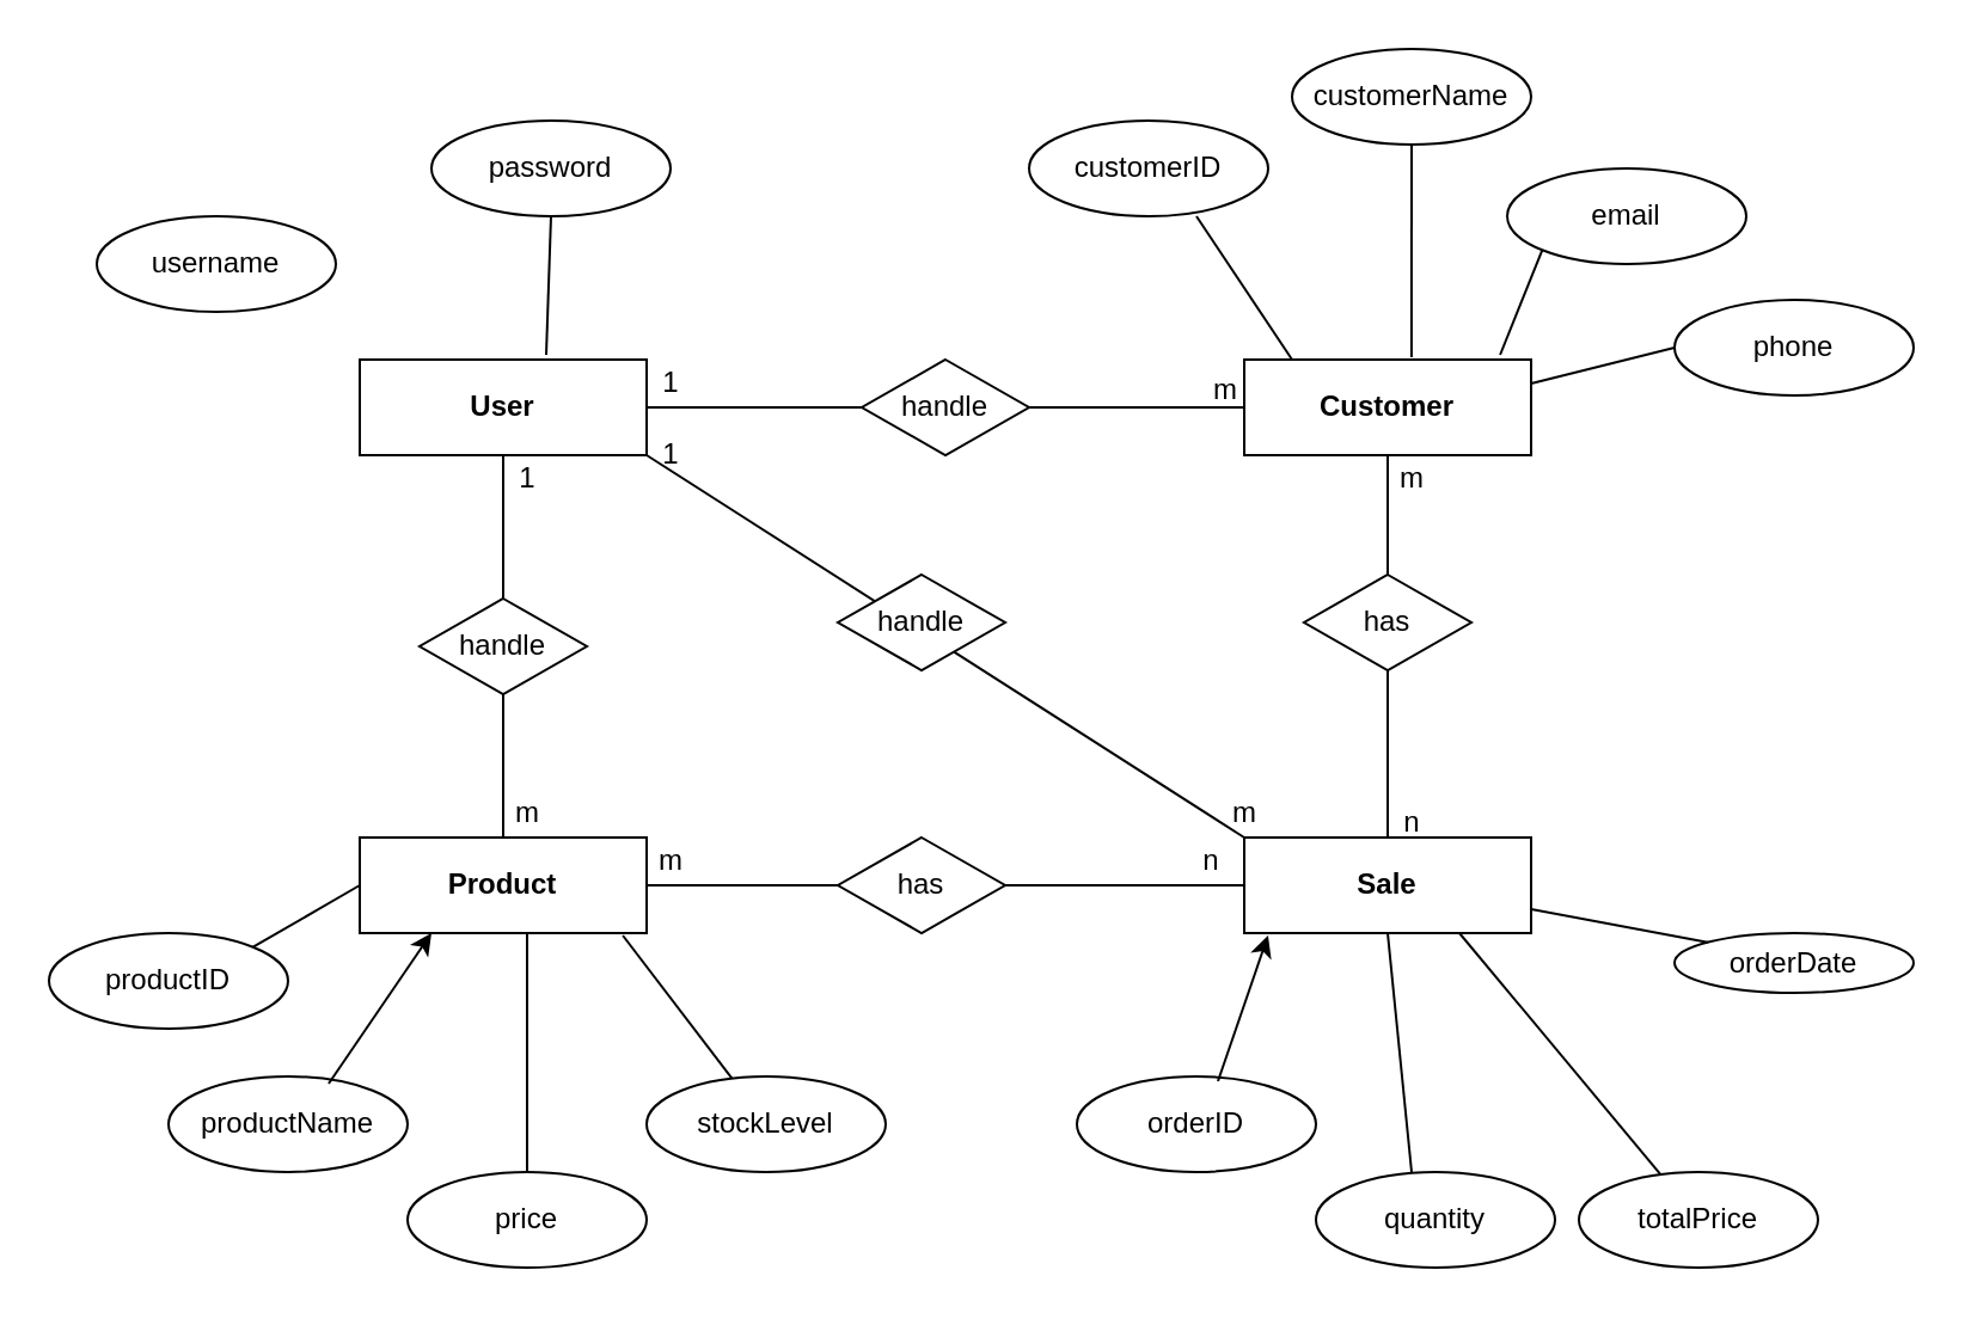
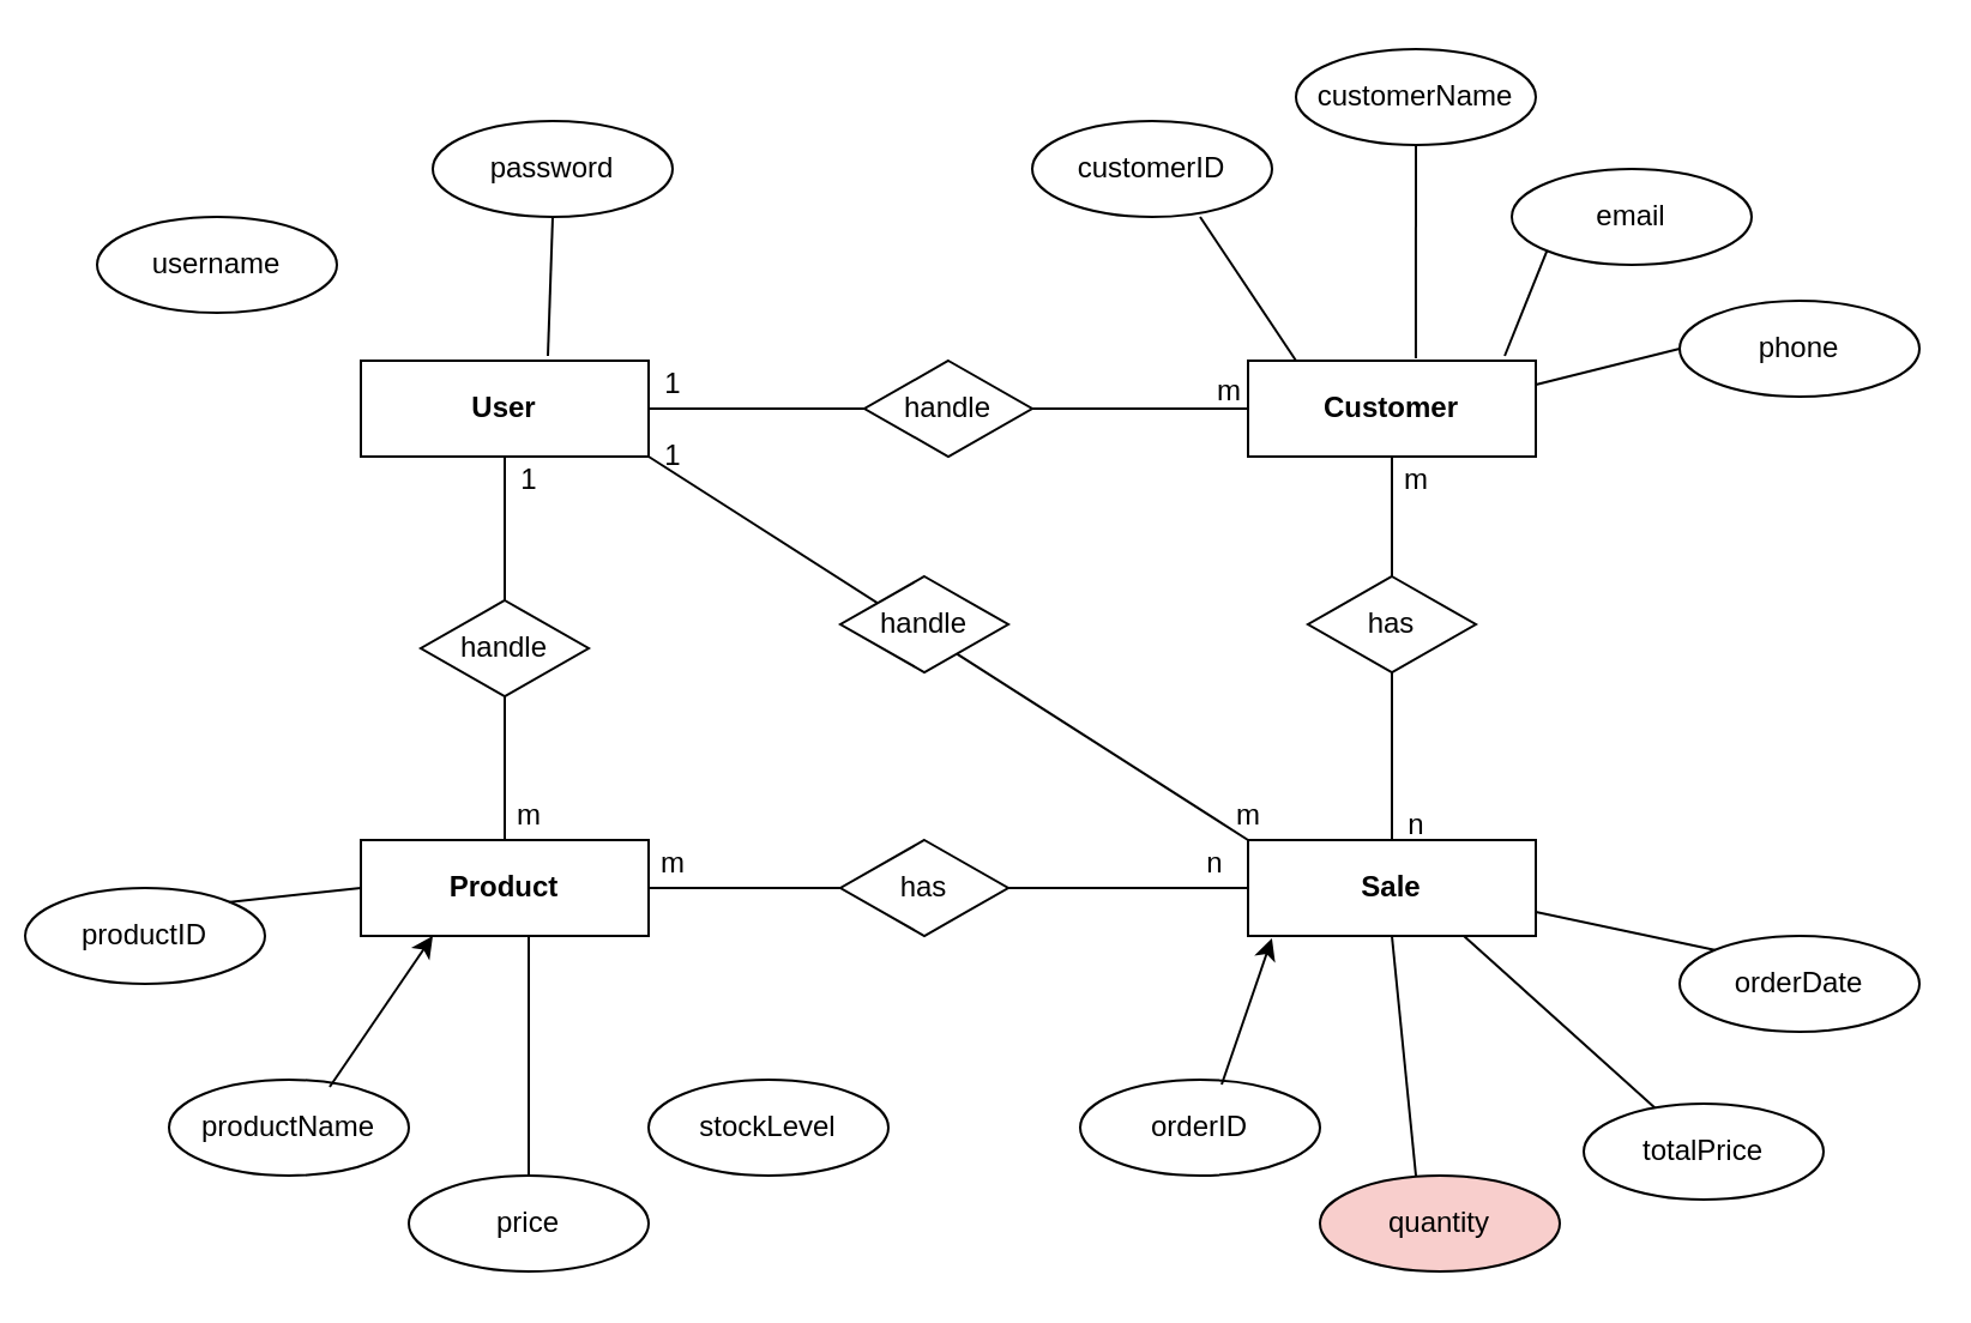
  <mxCell id="0" />
  <mxCell id="1" parent="0" />
  <mxCell id="2" value="&lt;b&gt;User&lt;/b&gt;" style="rounded=0;whiteSpace=wrap;html=1;" parent="1" vertex="1"><mxGeometry x="150" y="150" width="120" height="40" as="geometry" /></mxCell>
  <mxCell id="3" value="&lt;b&gt;Customer&lt;/b&gt;" style="rounded=0;whiteSpace=wrap;html=1;" parent="1" vertex="1"><mxGeometry x="520" y="150" width="120" height="40" as="geometry" /></mxCell>
  <mxCell id="4" value="&lt;b&gt;Product&lt;/b&gt;" style="rounded=0;whiteSpace=wrap;html=1;" parent="1" vertex="1"><mxGeometry x="150" y="350" width="120" height="40" as="geometry" /></mxCell>
  <mxCell id="5" value="&lt;b&gt;Sale&lt;/b&gt;" style="rounded=0;whiteSpace=wrap;html=1;" parent="1" vertex="1"><mxGeometry x="520" y="350" width="120" height="40" as="geometry" /></mxCell>
  <mxCell id="6" value="username" style="ellipse;whiteSpace=wrap;html=1;" parent="1" vertex="1"><mxGeometry x="40" y="90" width="100" height="40" as="geometry" /></mxCell>
  <mxCell id="7" value="password" style="ellipse;whiteSpace=wrap;html=1;" parent="1" vertex="1"><mxGeometry x="180" y="50" width="100" height="40" as="geometry" /></mxCell>
  <mxCell id="8" value="customerID" style="ellipse;whiteSpace=wrap;html=1;" parent="1" vertex="1"><mxGeometry x="430" y="50" width="100" height="40" as="geometry" /></mxCell>
  <mxCell id="9" value="customerName" style="ellipse;whiteSpace=wrap;html=1;" parent="1" vertex="1"><mxGeometry x="540" y="20" width="100" height="40" as="geometry" /></mxCell>
  <mxCell id="10" value="email" style="ellipse;whiteSpace=wrap;html=1;" parent="1" vertex="1"><mxGeometry x="630" y="70" width="100" height="40" as="geometry" /></mxCell>
  <mxCell id="11" value="phone" style="ellipse;whiteSpace=wrap;html=1;" parent="1" vertex="1"><mxGeometry x="700" y="125" width="100" height="40" as="geometry" /></mxCell>
- <mxCell id="12" value="productID" style="ellipse;whiteSpace=wrap;html=1;" parent="1" vertex="1"><mxGeometry x="20" y="390" width="100" height="40" as="geometry" /></mxCell>
+ <mxCell id="12" value="productID" style="ellipse;whiteSpace=wrap;html=1;" parent="1" vertex="1"><mxGeometry x="10" y="370" width="100" height="40" as="geometry" /></mxCell>
  <mxCell id="13" value="productName" style="ellipse;whiteSpace=wrap;html=1;" parent="1" vertex="1"><mxGeometry x="70" y="450" width="100" height="40" as="geometry" /></mxCell>
  <mxCell id="14" value="price" style="ellipse;whiteSpace=wrap;html=1;" parent="1" vertex="1"><mxGeometry x="170" y="490" width="100" height="40" as="geometry" /></mxCell>
  <mxCell id="15" value="stockLevel" style="ellipse;whiteSpace=wrap;html=1;" parent="1" vertex="1"><mxGeometry x="270" y="450" width="100" height="40" as="geometry" /></mxCell>
  <mxCell id="16" value="orderID" style="ellipse;whiteSpace=wrap;html=1;" parent="1" vertex="1"><mxGeometry x="450" y="450" width="100" height="40" as="geometry" /></mxCell>
- <mxCell id="17" value="quantity" style="ellipse;whiteSpace=wrap;html=1;" parent="1" vertex="1"><mxGeometry x="550" y="490" width="100" height="40" as="geometry" /></mxCell>
- <mxCell id="18" value="totalPrice" style="ellipse;whiteSpace=wrap;html=1;" parent="1" vertex="1"><mxGeometry x="660" y="490" width="100" height="40" as="geometry" /></mxCell>
- <mxCell id="19" value="orderDate" style="ellipse;whiteSpace=wrap;html=1;" parent="1" vertex="1"><mxGeometry x="700" y="390" width="100" height="25" as="geometry" /></mxCell>
+ <mxCell id="17" value="quantity" style="ellipse;whiteSpace=wrap;html=1;fillColor=#f8cecc;" parent="1" vertex="1"><mxGeometry x="550" y="490" width="100" height="40" as="geometry" /></mxCell>
+ <mxCell id="18" value="totalPrice" style="ellipse;whiteSpace=wrap;html=1;" parent="1" vertex="1"><mxGeometry x="660" y="460" width="100" height="40" as="geometry" /></mxCell>
+ <mxCell id="19" value="orderDate" style="ellipse;whiteSpace=wrap;html=1;" parent="1" vertex="1"><mxGeometry x="700" y="390" width="100" height="40" as="geometry" /></mxCell>
  <mxCell id="20" value="" style="endArrow=none;html=1;rounded=0;entryX=0.5;entryY=1;entryDx=0;entryDy=0;exitX=0.65;exitY=-0.05;exitDx=0;exitDy=0;exitPerimeter=0;" parent="1" source="2" target="7" edge="1"><mxGeometry width="50" height="50" relative="1" as="geometry"><mxPoint x="390" y="300" as="sourcePoint" /><mxPoint x="440" y="250" as="targetPoint" /></mxGeometry></mxCell>
  <mxCell id="21" value="" style="endArrow=none;html=1;rounded=0;" parent="1" edge="1"><mxGeometry width="50" height="50" relative="1" as="geometry"><mxPoint x="540" y="150" as="sourcePoint" /><mxPoint x="500" y="90" as="targetPoint" /></mxGeometry></mxCell>
  <mxCell id="22" value="" style="endArrow=none;html=1;rounded=0;entryX=0.5;entryY=1;entryDx=0;entryDy=0;exitX=0.583;exitY=-0.025;exitDx=0;exitDy=0;exitPerimeter=0;" parent="1" source="3" target="9" edge="1"><mxGeometry width="50" height="50" relative="1" as="geometry"><mxPoint x="390" y="300" as="sourcePoint" /><mxPoint x="440" y="250" as="targetPoint" /></mxGeometry></mxCell>
  <mxCell id="23" value="" style="endArrow=none;html=1;rounded=0;entryX=0;entryY=1;entryDx=0;entryDy=0;exitX=0.892;exitY=-0.05;exitDx=0;exitDy=0;exitPerimeter=0;" parent="1" source="3" target="10" edge="1"><mxGeometry width="50" height="50" relative="1" as="geometry"><mxPoint x="390" y="270" as="sourcePoint" /><mxPoint x="440" y="220" as="targetPoint" /></mxGeometry></mxCell>
  <mxCell id="24" value="" style="endArrow=none;html=1;rounded=0;entryX=0;entryY=0.5;entryDx=0;entryDy=0;exitX=1;exitY=0.25;exitDx=0;exitDy=0;" parent="1" source="3" target="11" edge="1"><mxGeometry width="50" height="50" relative="1" as="geometry"><mxPoint x="390" y="270" as="sourcePoint" /><mxPoint x="440" y="220" as="targetPoint" /></mxGeometry></mxCell>
  <mxCell id="25" value="" style="endArrow=none;html=1;rounded=0;exitX=1;exitY=0;exitDx=0;exitDy=0;entryX=0;entryY=0.5;entryDx=0;entryDy=0;" parent="1" source="12" target="4" edge="1"><mxGeometry width="50" height="50" relative="1" as="geometry"><mxPoint x="390" y="490" as="sourcePoint" /><mxPoint x="440" y="440" as="targetPoint" /></mxGeometry></mxCell>
  <mxCell id="26" value="" style="endArrow=classic;html=1;rounded=0;exitX=0.67;exitY=0.075;exitDx=0;exitDy=0;entryX=0.25;entryY=1;entryDx=0;entryDy=0;exitPerimeter=0;" parent="1" source="13" target="4" edge="1"><mxGeometry width="50" height="50" relative="1" as="geometry"><mxPoint x="390" y="490" as="sourcePoint" /><mxPoint x="440" y="440" as="targetPoint" /></mxGeometry></mxCell>
  <mxCell id="27" value="" style="endArrow=none;html=1;rounded=0;" parent="1" source="14" edge="1"><mxGeometry width="50" height="50" relative="1" as="geometry"><mxPoint x="400" y="500" as="sourcePoint" /><mxPoint x="220" y="390" as="targetPoint" /></mxGeometry></mxCell>
- <mxCell id="28" value="" style="endArrow=none;html=1;rounded=0;entryX=0.917;entryY=1.025;entryDx=0;entryDy=0;entryPerimeter=0;" parent="1" source="15" target="4" edge="1"><mxGeometry width="50" height="50" relative="1" as="geometry"><mxPoint x="410" y="510" as="sourcePoint" /><mxPoint x="260" y="400" as="targetPoint" /></mxGeometry></mxCell>
  <mxCell id="29" value="" style="endArrow=classic;html=1;rounded=0;entryX=0.083;entryY=1.025;entryDx=0;entryDy=0;exitX=0.59;exitY=0.05;exitDx=0;exitDy=0;exitPerimeter=0;entryPerimeter=0;" parent="1" source="16" target="5" edge="1"><mxGeometry width="50" height="50" relative="1" as="geometry"><mxPoint x="390" y="490" as="sourcePoint" /><mxPoint x="440" y="440" as="targetPoint" /></mxGeometry></mxCell>
  <mxCell id="30" value="" style="endArrow=none;html=1;rounded=0;entryX=0.5;entryY=1;entryDx=0;entryDy=0;" parent="1" target="5" edge="1"><mxGeometry width="50" height="50" relative="1" as="geometry"><mxPoint x="590" y="490" as="sourcePoint" /><mxPoint x="570" y="400" as="targetPoint" /></mxGeometry></mxCell>
  <mxCell id="31" value="" style="endArrow=none;html=1;rounded=0;" parent="1" source="18" edge="1"><mxGeometry width="50" height="50" relative="1" as="geometry"><mxPoint x="410" y="510" as="sourcePoint" /><mxPoint x="610" y="390" as="targetPoint" /></mxGeometry></mxCell>
  <mxCell id="32" value="" style="endArrow=none;html=1;rounded=0;entryX=1;entryY=0.75;entryDx=0;entryDy=0;exitX=0;exitY=0;exitDx=0;exitDy=0;" parent="1" source="19" target="5" edge="1"><mxGeometry width="50" height="50" relative="1" as="geometry"><mxPoint x="700" y="400" as="sourcePoint" /><mxPoint x="470" y="470" as="targetPoint" /></mxGeometry></mxCell>
  <mxCell id="33" value="" style="endArrow=none;html=1;rounded=0;exitX=1;exitY=0.5;exitDx=0;exitDy=0;entryX=0;entryY=0.5;entryDx=0;entryDy=0;startArrow=none;" parent="1" source="39" target="3" edge="1"><mxGeometry width="50" height="50" relative="1" as="geometry"><mxPoint x="290" y="190" as="sourcePoint" /><mxPoint x="440" y="310" as="targetPoint" /></mxGeometry></mxCell>
  <mxCell id="34" value="" style="endArrow=none;html=1;rounded=0;entryX=0.5;entryY=1;entryDx=0;entryDy=0;" parent="1" source="4" target="2" edge="1"><mxGeometry width="50" height="50" relative="1" as="geometry"><mxPoint x="390" y="360" as="sourcePoint" /><mxPoint x="310" y="260" as="targetPoint" /></mxGeometry></mxCell>
  <mxCell id="35" value="" style="endArrow=none;html=1;rounded=0;entryX=0.5;entryY=1;entryDx=0;entryDy=0;exitX=0.5;exitY=0;exitDx=0;exitDy=0;startArrow=none;" parent="1" source="45" target="3" edge="1"><mxGeometry width="50" height="50" relative="1" as="geometry"><mxPoint x="390" y="350" as="sourcePoint" /><mxPoint x="440" y="300" as="targetPoint" /></mxGeometry></mxCell>
  <mxCell id="36" value="" style="endArrow=none;html=1;rounded=0;exitX=1;exitY=0.5;exitDx=0;exitDy=0;entryX=0;entryY=0.5;entryDx=0;entryDy=0;startArrow=none;" parent="1" source="43" target="5" edge="1"><mxGeometry width="50" height="50" relative="1" as="geometry"><mxPoint x="390" y="350" as="sourcePoint" /><mxPoint x="440" y="300" as="targetPoint" /></mxGeometry></mxCell>
  <mxCell id="37" value="" style="endArrow=none;html=1;rounded=0;entryX=1;entryY=1;entryDx=0;entryDy=0;exitX=0;exitY=0;exitDx=0;exitDy=0;" parent="1" source="5" target="2" edge="1"><mxGeometry width="50" height="50" relative="1" as="geometry"><mxPoint x="390" y="350" as="sourcePoint" /><mxPoint x="440" y="300" as="targetPoint" /></mxGeometry></mxCell>
  <mxCell id="38" value="" style="endArrow=none;html=1;rounded=0;exitX=1;exitY=0.5;exitDx=0;exitDy=0;entryX=0;entryY=0.5;entryDx=0;entryDy=0;" parent="1" source="2" target="39" edge="1"><mxGeometry width="50" height="50" relative="1" as="geometry"><mxPoint x="270" y="170" as="sourcePoint" /><mxPoint x="520" y="170" as="targetPoint" /></mxGeometry></mxCell>
  <mxCell id="39" value="handle" style="rhombus;whiteSpace=wrap;html=1;" parent="1" vertex="1"><mxGeometry x="360" y="150" width="70" height="40" as="geometry" /></mxCell>
  <mxCell id="40" value="handle" style="rhombus;whiteSpace=wrap;html=1;" parent="1" vertex="1"><mxGeometry x="175" y="250" width="70" height="40" as="geometry" /></mxCell>
  <mxCell id="41" value="handle" style="rhombus;whiteSpace=wrap;html=1;" parent="1" vertex="1"><mxGeometry x="350" y="240" width="70" height="40" as="geometry" /></mxCell>
  <mxCell id="42" value="" style="endArrow=none;html=1;rounded=0;exitX=1;exitY=0.5;exitDx=0;exitDy=0;entryX=0;entryY=0.5;entryDx=0;entryDy=0;" parent="1" source="4" target="43" edge="1"><mxGeometry width="50" height="50" relative="1" as="geometry"><mxPoint x="270" y="370" as="sourcePoint" /><mxPoint x="520" y="370" as="targetPoint" /></mxGeometry></mxCell>
  <mxCell id="43" value="has" style="rhombus;whiteSpace=wrap;html=1;" parent="1" vertex="1"><mxGeometry x="350" y="350" width="70" height="40" as="geometry" /></mxCell>
  <mxCell id="44" value="" style="endArrow=none;html=1;rounded=0;entryX=0.5;entryY=1;entryDx=0;entryDy=0;exitX=0.5;exitY=0;exitDx=0;exitDy=0;" parent="1" source="5" target="45" edge="1"><mxGeometry width="50" height="50" relative="1" as="geometry"><mxPoint x="580" y="350" as="sourcePoint" /><mxPoint x="580" y="190" as="targetPoint" /></mxGeometry></mxCell>
  <mxCell id="45" value="has" style="rhombus;whiteSpace=wrap;html=1;" parent="1" vertex="1"><mxGeometry x="545" y="240" width="70" height="40" as="geometry" /></mxCell>
  <mxCell id="46" value="1" style="text;html=1;align=center;verticalAlign=middle;resizable=0;points=[];autosize=1;strokeColor=none;fillColor=none;" parent="1" vertex="1"><mxGeometry x="265" y="145" width="30" height="30" as="geometry" /></mxCell>
  <mxCell id="47" value="m" style="text;html=1;align=center;verticalAlign=middle;resizable=0;points=[];autosize=1;strokeColor=none;fillColor=none;" parent="1" vertex="1"><mxGeometry x="497" y="148" width="30" height="30" as="geometry" /></mxCell>
  <mxCell id="48" value="1" style="text;html=1;align=center;verticalAlign=middle;resizable=0;points=[];autosize=1;strokeColor=none;fillColor=none;" parent="1" vertex="1"><mxGeometry x="205" y="185" width="30" height="30" as="geometry" /></mxCell>
  <mxCell id="49" value="m" style="text;html=1;align=center;verticalAlign=middle;resizable=0;points=[];autosize=1;strokeColor=none;fillColor=none;" parent="1" vertex="1"><mxGeometry x="205" y="325" width="30" height="30" as="geometry" /></mxCell>
  <mxCell id="50" value="1" style="text;html=1;align=center;verticalAlign=middle;resizable=0;points=[];autosize=1;strokeColor=none;fillColor=none;" parent="1" vertex="1"><mxGeometry x="265" y="175" width="30" height="30" as="geometry" /></mxCell>
  <mxCell id="51" value="m" style="text;html=1;align=center;verticalAlign=middle;resizable=0;points=[];autosize=1;strokeColor=none;fillColor=none;" parent="1" vertex="1"><mxGeometry x="505" y="325" width="30" height="30" as="geometry" /></mxCell>
  <mxCell id="52" value="m" style="text;html=1;align=center;verticalAlign=middle;resizable=0;points=[];autosize=1;strokeColor=none;fillColor=none;" parent="1" vertex="1"><mxGeometry x="575" y="185" width="30" height="30" as="geometry" /></mxCell>
  <mxCell id="53" value="n" style="text;html=1;align=center;verticalAlign=middle;resizable=0;points=[];autosize=1;strokeColor=none;fillColor=none;" parent="1" vertex="1"><mxGeometry x="575" y="329" width="30" height="30" as="geometry" /></mxCell>
  <mxCell id="54" value="m" style="text;html=1;align=center;verticalAlign=middle;resizable=0;points=[];autosize=1;strokeColor=none;fillColor=none;" parent="1" vertex="1"><mxGeometry x="265" y="345" width="30" height="30" as="geometry" /></mxCell>
  <mxCell id="55" value="n" style="text;html=1;align=center;verticalAlign=middle;resizable=0;points=[];autosize=1;strokeColor=none;fillColor=none;" parent="1" vertex="1"><mxGeometry x="491" y="345" width="30" height="30" as="geometry" /></mxCell>
